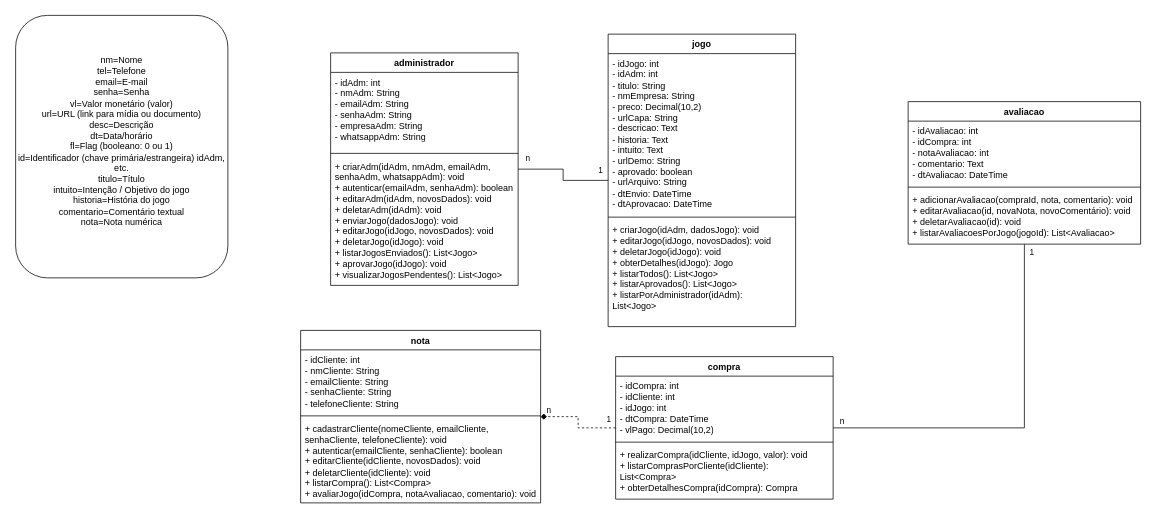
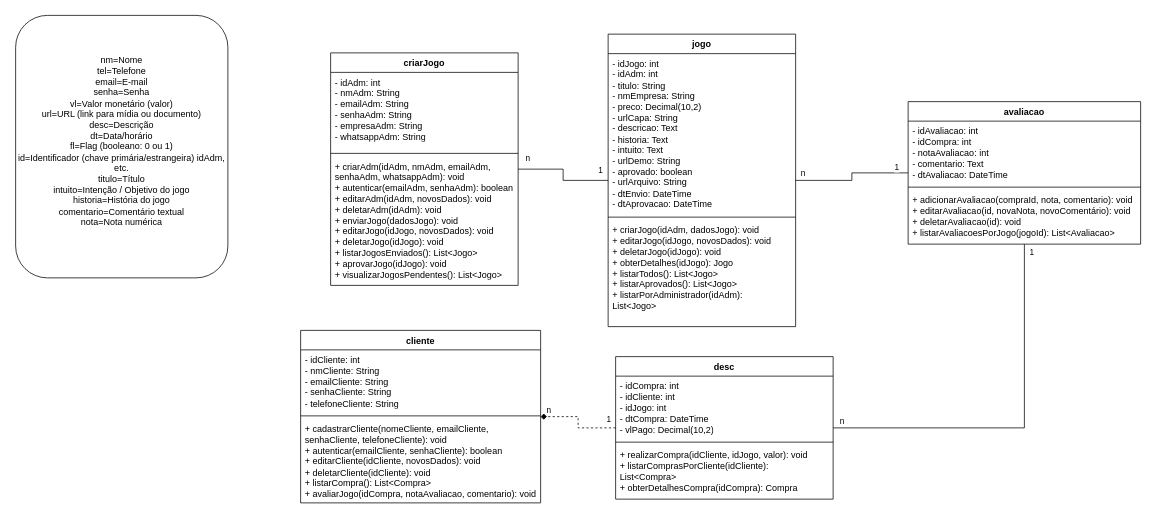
  <mxCell id="0" />
  <mxCell id="1" parent="0" />
  <mxCell id="2" style="edgeStyle=orthogonalEdgeStyle;rounded=0;orthogonalLoop=1;jettySize=auto;html=1;endArrow=none;startFill=0;dashed=0;" parent="1" source="8" target="27" edge="1"><mxGeometry relative="1" as="geometry"><mxPoint y="319" as="sourcePoint" x="770" /></mxGeometry></mxCell>
  <mxCell id="3" value="1" style="edgeLabel;html=1;align=center;verticalAlign=middle;resizable=0;points=[];" parent="2" connectable="0" vertex="1"><mxGeometry x="-0.953" relative="1" as="geometry"><mxPoint x="-8" y="-15" as="offset" /></mxGeometry></mxCell>
  <mxCell id="4" value="n" style="edgeLabel;html=1;align=center;verticalAlign=middle;resizable=0;points=[];" parent="2" connectable="0" vertex="1"><mxGeometry x="0.899" y="1" relative="1" as="geometry"><mxPoint x="5" y="-16" as="offset" /></mxGeometry></mxCell>
+ <mxCell id="5" style="edgeStyle=orthogonalEdgeStyle;rounded=0;orthogonalLoop=1;jettySize=auto;html=1;endArrow=none;startFill=0;" parent="1" source="8" target="31" edge="1"><mxGeometry relative="1" as="geometry" /></mxCell>
+ <mxCell id="6" value="1" style="edgeLabel;html=1;align=center;verticalAlign=middle;resizable=0;points=[];" parent="5" connectable="0" vertex="1"><mxGeometry x="0.81" y="-1" relative="1" as="geometry"><mxPoint x="-1" y="-9" as="offset" /></mxGeometry></mxCell>
+ <mxCell id="7" value="n" style="edgeLabel;html=1;align=center;verticalAlign=middle;resizable=0;points=[];" parent="5" connectable="0" vertex="1"><mxGeometry x="-0.935" y="-2" relative="1" as="geometry"><mxPoint x="4" y="-12" as="offset" /></mxGeometry></mxCell>
  <mxCell id="8" value="&lt;font style=&quot;vertical-align: inherit;&quot;&gt;&lt;font style=&quot;vertical-align: inherit;&quot;&gt;&lt;font style=&quot;vertical-align: inherit;&quot;&gt;&lt;font style=&quot;vertical-align: inherit;&quot;&gt;jogo&lt;/font&gt;&lt;/font&gt;&lt;/font&gt;&lt;/font&gt;" style="swimlane;fontStyle=1;align=center;verticalAlign=top;childLayout=stackLayout;horizontal=1;startSize=26;horizontalStack=0;resizeParent=1;resizeParentMax=0;resizeLast=0;collapsible=1;marginBottom=0;whiteSpace=wrap;html=1;" parent="1" vertex="1"><mxGeometry x="810" y="45" width="250" height="390" as="geometry"><mxRectangle x="-180" y="90" width="70" height="30" as="alternateBounds" /></mxGeometry></mxCell>
  <mxCell id="9" value="&lt;div&gt;- idJogo: int&amp;nbsp;&amp;nbsp;&lt;/div&gt;&lt;div&gt;- idAdm: int&amp;nbsp;&amp;nbsp;&lt;/div&gt;&lt;div&gt;- titulo: String&amp;nbsp;&amp;nbsp;&lt;/div&gt;&lt;div&gt;- nmEmpresa: String&amp;nbsp;&amp;nbsp;&lt;/div&gt;&lt;div&gt;- preco: Decimal(10,2)&amp;nbsp;&amp;nbsp;&lt;/div&gt;&lt;div&gt;- urlCapa: String&amp;nbsp;&amp;nbsp;&lt;/div&gt;&lt;div&gt;- descricao: Text&amp;nbsp;&amp;nbsp;&lt;/div&gt;&lt;div&gt;- historia: Text&amp;nbsp;&amp;nbsp;&lt;/div&gt;&lt;div&gt;- intuito: Text&amp;nbsp;&amp;nbsp;&lt;/div&gt;&lt;div&gt;- urlDemo: String&amp;nbsp;&amp;nbsp;&lt;/div&gt;&lt;div&gt;- aprovado: boolean&amp;nbsp;&amp;nbsp;&lt;/div&gt;&lt;div&gt;- urlArquivo: String&amp;nbsp;&amp;nbsp;&lt;/div&gt;&lt;div&gt;- dtEnvio: DateTime&amp;nbsp;&amp;nbsp;&lt;/div&gt;&lt;div&gt;- dtAprovacao: DateTime&amp;nbsp;&lt;/div&gt;" style="text;strokeColor=none;fillColor=none;align=left;verticalAlign=top;spacingLeft=4;spacingRight=4;overflow=hidden;rotatable=0;points=[[0,0.5],[1,0.5]];portConstraint=eastwest;whiteSpace=wrap;html=1;" parent="8" vertex="1"><mxGeometry y="26" width="250" height="214" as="geometry" /></mxCell>
  <mxCell id="10" value="" style="line;strokeWidth=1;fillColor=none;align=left;verticalAlign=middle;spacingTop=-1;spacingLeft=3;spacingRight=3;rotatable=0;labelPosition=right;points=[];portConstraint=eastwest;strokeColor=inherit;" parent="8" vertex="1"><mxGeometry y="240" width="250" height="8" as="geometry" /></mxCell>
  <mxCell id="11" value="&lt;div&gt;+ criarJogo(idAdm, dadosJogo): void&amp;nbsp;&amp;nbsp;&lt;/div&gt;&lt;div&gt;+ editarJogo(idJogo, novosDados): void&amp;nbsp;&amp;nbsp;&lt;/div&gt;&lt;div&gt;+ deletarJogo(idJogo): void&amp;nbsp;&amp;nbsp;&lt;/div&gt;&lt;div&gt;+ obterDetalhes(idJogo): Jogo&amp;nbsp;&amp;nbsp;&lt;/div&gt;&lt;div&gt;+ listarTodos(): List&amp;lt;Jogo&amp;gt;&amp;nbsp;&amp;nbsp;&lt;/div&gt;&lt;div&gt;+ listarAprovados(): List&amp;lt;Jogo&amp;gt;&amp;nbsp;&amp;nbsp;&lt;/div&gt;&lt;div&gt;+ listarPorAdministrador(idAdm): List&amp;lt;Jogo&amp;gt;&amp;nbsp;&amp;nbsp;&lt;/div&gt;" style="text;strokeColor=none;fillColor=none;align=left;verticalAlign=top;spacingLeft=4;spacingRight=4;overflow=hidden;rotatable=0;points=[[0,0.5],[1,0.5]];portConstraint=eastwest;whiteSpace=wrap;html=1;" parent="8" vertex="1"><mxGeometry y="248" width="250" height="142" as="geometry" /></mxCell>
  <mxCell id="12" value="&lt;div&gt;&lt;span style=&quot;background-color: transparent; color: light-dark(rgb(0, 0, 0), rgb(255, 255, 255));&quot;&gt;nm=&lt;/span&gt;&lt;span style=&quot;background-color: transparent; color: light-dark(rgb(0, 0, 0), rgb(255, 255, 255));&quot;&gt;Nome&lt;/span&gt;&lt;/div&gt;&lt;div&gt;tel=Telefone&lt;/div&gt;&lt;div&gt;email=E-mail&lt;/div&gt;&lt;div&gt;senha=Senha&lt;/div&gt;&lt;div&gt;vl=Valor monetário (valor)&lt;/div&gt;&lt;div&gt;url=URL (link para mídia ou documento)&lt;/div&gt;&lt;div&gt;desc=Descrição&lt;/div&gt;&lt;div&gt;dt=Data/horário&lt;/div&gt;&lt;div&gt;fl=Flag (booleano: 0 ou 1)&lt;/div&gt;&lt;div&gt;id=Identificador (chave primária/estrangeira)&amp;nbsp;idAdm, etc.&lt;/div&gt;&lt;div&gt;titulo=Título&lt;/div&gt;&lt;div&gt;intuito=Intenção / Objetivo do jogo&lt;/div&gt;&lt;div&gt;historia=História do jogo&lt;/div&gt;&lt;div&gt;comentario=Comentário textual&lt;/div&gt;&lt;div&gt;nota=Nota numérica&lt;/div&gt;&lt;div&gt;&lt;br&gt;&lt;/div&gt;" style="rounded=1;whiteSpace=wrap;html=1;" parent="1" vertex="1"><mxGeometry x="20" y="20" width="283" height="350" as="geometry" /></mxCell>
- <mxCell id="13" value="&lt;font style=&quot;vertical-align: inherit;&quot;&gt;&lt;font style=&quot;vertical-align: inherit;&quot;&gt;nota&lt;/font&gt;&lt;/font&gt;" style="swimlane;fontStyle=1;align=center;verticalAlign=top;childLayout=stackLayout;horizontal=1;startSize=26;horizontalStack=0;resizeParent=1;resizeParentMax=0;resizeLast=0;collapsible=1;marginBottom=0;whiteSpace=wrap;html=1;" parent="1" vertex="1"><mxGeometry x="400" y="440" width="320" height="230" as="geometry"><mxRectangle x="-180" y="90" width="70" height="30" as="alternateBounds" /></mxGeometry></mxCell>
+ <mxCell id="13" value="&lt;font style=&quot;vertical-align: inherit;&quot;&gt;&lt;font style=&quot;vertical-align: inherit;&quot;&gt;cliente&lt;/font&gt;&lt;/font&gt;" style="swimlane;fontStyle=1;align=center;verticalAlign=top;childLayout=stackLayout;horizontal=1;startSize=26;horizontalStack=0;resizeParent=1;resizeParentMax=0;resizeLast=0;collapsible=1;marginBottom=0;whiteSpace=wrap;html=1;" parent="1" vertex="1"><mxGeometry x="400" y="440" width="320" height="230" as="geometry"><mxRectangle x="-180" y="90" width="70" height="30" as="alternateBounds" /></mxGeometry></mxCell>
  <mxCell id="14" value="&lt;div&gt;- idCliente: int&lt;/div&gt;&lt;div&gt;- nm&lt;span style=&quot;background-color: transparent; color: light-dark(rgb(0, 0, 0), rgb(255, 255, 255));&quot;&gt;Cliente&lt;/span&gt;&lt;span style=&quot;background-color: transparent; color: light-dark(rgb(0, 0, 0), rgb(255, 255, 255));&quot;&gt;: String&lt;/span&gt;&lt;/div&gt;&lt;div&gt;- email&lt;span style=&quot;background-color: transparent; color: light-dark(rgb(0, 0, 0), rgb(255, 255, 255));&quot;&gt;Cliente&lt;/span&gt;&lt;span style=&quot;background-color: transparent; color: light-dark(rgb(0, 0, 0), rgb(255, 255, 255));&quot;&gt;: String&lt;/span&gt;&lt;/div&gt;&lt;div&gt;- senhaCliente: String&lt;/div&gt;&lt;div&gt;- telefone&lt;span style=&quot;background-color: transparent; color: light-dark(rgb(0, 0, 0), rgb(255, 255, 255));&quot;&gt;Cliente&lt;/span&gt;&lt;span style=&quot;background-color: transparent; color: light-dark(rgb(0, 0, 0), rgb(255, 255, 255));&quot;&gt;: String&lt;/span&gt;&lt;/div&gt;" style="text;strokeColor=none;fillColor=none;align=left;verticalAlign=top;spacingLeft=4;spacingRight=4;overflow=hidden;rotatable=0;points=[[0,0.5],[1,0.5]];portConstraint=eastwest;whiteSpace=wrap;html=1;" parent="13" vertex="1"><mxGeometry y="26" width="320" height="84" as="geometry" /></mxCell>
  <mxCell id="15" value="" style="line;strokeWidth=1;fillColor=none;align=left;verticalAlign=middle;spacingTop=-1;spacingLeft=3;spacingRight=3;rotatable=0;labelPosition=right;points=[];portConstraint=eastwest;strokeColor=inherit;" parent="13" vertex="1"><mxGeometry y="110" width="320" height="8" as="geometry" /></mxCell>
  <mxCell id="16" value="&lt;div&gt;+ cadastrarCliente(nome&lt;span style=&quot;background-color: transparent; color: light-dark(rgb(0, 0, 0), rgb(255, 255, 255));&quot;&gt;Cliente&lt;/span&gt;&lt;span style=&quot;background-color: transparent; color: light-dark(rgb(0, 0, 0), rgb(255, 255, 255));&quot;&gt;, email&lt;/span&gt;&lt;span style=&quot;background-color: transparent; color: light-dark(rgb(0, 0, 0), rgb(255, 255, 255));&quot;&gt;Cliente&lt;/span&gt;&lt;span style=&quot;background-color: transparent; color: light-dark(rgb(0, 0, 0), rgb(255, 255, 255));&quot;&gt;, senha&lt;/span&gt;&lt;span style=&quot;background-color: transparent; color: light-dark(rgb(0, 0, 0), rgb(255, 255, 255));&quot;&gt;Cliente&lt;/span&gt;&lt;span style=&quot;background-color: transparent; color: light-dark(rgb(0, 0, 0), rgb(255, 255, 255));&quot;&gt;, telefone&lt;/span&gt;&lt;span style=&quot;background-color: transparent; color: light-dark(rgb(0, 0, 0), rgb(255, 255, 255));&quot;&gt;Cliente&lt;/span&gt;&lt;span style=&quot;background-color: transparent; color: light-dark(rgb(0, 0, 0), rgb(255, 255, 255));&quot;&gt;): void&lt;/span&gt;&lt;/div&gt;&lt;div&gt;+ autenticar(email&lt;span style=&quot;background-color: transparent; color: light-dark(rgb(0, 0, 0), rgb(255, 255, 255));&quot;&gt;Cliente&lt;/span&gt;&lt;span style=&quot;background-color: transparent; color: light-dark(rgb(0, 0, 0), rgb(255, 255, 255));&quot;&gt;, senha&lt;/span&gt;&lt;span style=&quot;background-color: transparent; color: light-dark(rgb(0, 0, 0), rgb(255, 255, 255));&quot;&gt;Cliente&lt;/span&gt;&lt;span style=&quot;background-color: transparent; color: light-dark(rgb(0, 0, 0), rgb(255, 255, 255));&quot;&gt;): boolean&lt;/span&gt;&lt;/div&gt;&lt;div&gt;+ editarCliente(id&lt;span style=&quot;background-color: transparent; color: light-dark(rgb(0, 0, 0), rgb(255, 255, 255));&quot;&gt;Cliente&lt;/span&gt;&lt;span style=&quot;background-color: transparent; color: light-dark(rgb(0, 0, 0), rgb(255, 255, 255));&quot;&gt;, novosDados): void&lt;/span&gt;&lt;/div&gt;&lt;div&gt;+ deletarCliente(id&lt;span style=&quot;background-color: transparent; color: light-dark(rgb(0, 0, 0), rgb(255, 255, 255));&quot;&gt;Cliente&lt;/span&gt;&lt;span style=&quot;background-color: transparent; color: light-dark(rgb(0, 0, 0), rgb(255, 255, 255));&quot;&gt;): void&lt;/span&gt;&lt;/div&gt;&lt;div&gt;+ listarCompra(): List&amp;lt;Compra&amp;gt;&lt;/div&gt;&lt;div&gt;+ avaliarJogo(idCompra, notaAvaliacao, comentario): void&lt;/div&gt;" style="text;strokeColor=none;fillColor=none;align=left;verticalAlign=top;spacingLeft=4;spacingRight=4;overflow=hidden;rotatable=0;points=[[0,0.5],[1,0.5]];portConstraint=eastwest;whiteSpace=wrap;html=1;" parent="13" vertex="1"><mxGeometry y="118" width="320" height="112" as="geometry" /></mxCell>
  <mxCell id="17" style="edgeStyle=orthogonalEdgeStyle;rounded=0;orthogonalLoop=1;jettySize=auto;html=1;endArrow=diamond;startFill=0;dashed=1;" parent="1" source="23" target="13" edge="1"><mxGeometry relative="1" as="geometry" /></mxCell>
  <mxCell id="18" value="1" style="edgeLabel;html=1;align=center;verticalAlign=middle;resizable=0;points=[];" parent="17" connectable="0" vertex="1"><mxGeometry x="-0.947" y="-2" relative="1" as="geometry"><mxPoint x="-7" y="-10" as="offset" /></mxGeometry></mxCell>
  <mxCell id="19" value="n" style="edgeLabel;html=1;align=center;verticalAlign=middle;resizable=0;points=[];" parent="17" connectable="0" vertex="1"><mxGeometry x="0.929" y="1" relative="1" as="geometry"><mxPoint x="6" y="-11" as="offset" /></mxGeometry></mxCell>
  <mxCell id="20" style="edgeStyle=orthogonalEdgeStyle;rounded=0;orthogonalLoop=1;jettySize=auto;html=1;endArrow=none;startFill=0;dashed=0;" parent="1" source="23" target="31" edge="1"><mxGeometry relative="1" as="geometry" /></mxCell>
  <mxCell id="21" value="1" style="edgeLabel;html=1;align=center;verticalAlign=middle;resizable=0;points=[];" parent="20" connectable="0" vertex="1"><mxGeometry x="0.919" relative="1" as="geometry"><mxPoint x="9" y="-10" as="offset" /></mxGeometry></mxCell>
  <mxCell id="22" value="n" style="edgeLabel;html=1;align=center;verticalAlign=middle;resizable=0;points=[];" parent="20" connectable="0" vertex="1"><mxGeometry x="-0.928" y="-1" relative="1" as="geometry"><mxPoint x="-7" y="-11" as="offset" /></mxGeometry></mxCell>
- <mxCell id="23" value="compra" style="swimlane;fontStyle=1;align=center;verticalAlign=top;childLayout=stackLayout;horizontal=1;startSize=26;horizontalStack=0;resizeParent=1;resizeParentMax=0;resizeLast=0;collapsible=1;marginBottom=0;whiteSpace=wrap;html=1;" parent="1" vertex="1"><mxGeometry x="820" y="475" width="290" height="190" as="geometry"><mxRectangle x="-180" y="90" width="70" height="30" as="alternateBounds" /></mxGeometry></mxCell>
+ <mxCell id="23" value="desc" style="swimlane;fontStyle=1;align=center;verticalAlign=top;childLayout=stackLayout;horizontal=1;startSize=26;horizontalStack=0;resizeParent=1;resizeParentMax=0;resizeLast=0;collapsible=1;marginBottom=0;whiteSpace=wrap;html=1;" parent="1" vertex="1"><mxGeometry x="820" y="475" width="290" height="190" as="geometry"><mxRectangle x="-180" y="90" width="70" height="30" as="alternateBounds" /></mxGeometry></mxCell>
  <mxCell id="24" value="&lt;div&gt;&lt;div&gt;- idCompra: int&amp;nbsp;&amp;nbsp;&lt;/div&gt;&lt;div&gt;- idCliente: int&amp;nbsp;&amp;nbsp;&lt;/div&gt;&lt;div&gt;- idJogo: int&amp;nbsp;&amp;nbsp;&lt;/div&gt;&lt;div&gt;- dtCompra: DateTime&amp;nbsp;&amp;nbsp;&lt;/div&gt;&lt;div&gt;- vlPago: Decimal(10,2)&lt;/div&gt;&lt;/div&gt;" style="text;strokeColor=none;fillColor=none;align=left;verticalAlign=top;spacingLeft=4;spacingRight=4;overflow=hidden;rotatable=0;points=[[0,0.5],[1,0.5]];portConstraint=eastwest;whiteSpace=wrap;html=1;" parent="23" vertex="1"><mxGeometry y="26" width="290" height="84" as="geometry" /></mxCell>
  <mxCell id="25" value="" style="line;strokeWidth=1;fillColor=none;align=left;verticalAlign=middle;spacingTop=-1;spacingLeft=3;spacingRight=3;rotatable=0;labelPosition=right;points=[];portConstraint=eastwest;strokeColor=inherit;" parent="23" vertex="1"><mxGeometry y="110" width="290" height="8" as="geometry" /></mxCell>
  <mxCell id="26" value="&lt;div&gt;&lt;span style=&quot;background-color: transparent; color: light-dark(rgb(0, 0, 0), rgb(255, 255, 255));&quot;&gt;+ realizarCompra(idCliente, idJogo, valor): void&amp;nbsp;&amp;nbsp;&lt;/span&gt;&lt;/div&gt;&lt;div&gt;&lt;font style=&quot;vertical-align: inherit;&quot;&gt;&lt;font style=&quot;vertical-align: inherit;&quot;&gt;&lt;div&gt;+ listarComprasPorCliente(idCliente): List&amp;lt;Compra&amp;gt;&amp;nbsp;&amp;nbsp;&lt;/div&gt;&lt;div&gt;+ obterDetalhesCompra(idCompra): Compra&amp;nbsp;&lt;/div&gt;&lt;/font&gt;&lt;/font&gt;&lt;/div&gt;" style="text;strokeColor=none;fillColor=none;align=left;verticalAlign=top;spacingLeft=4;spacingRight=4;overflow=hidden;rotatable=0;points=[[0,0.5],[1,0.5]];portConstraint=eastwest;whiteSpace=wrap;html=1;" parent="23" vertex="1"><mxGeometry y="118" width="290" height="72" as="geometry" /></mxCell>
- <mxCell id="27" value="&lt;font style=&quot;vertical-align: inherit;&quot;&gt;&lt;font style=&quot;vertical-align: inherit;&quot;&gt;&lt;font style=&quot;vertical-align: inherit;&quot;&gt;&lt;font style=&quot;vertical-align: inherit;&quot;&gt;&lt;font style=&quot;vertical-align: inherit;&quot;&gt;&lt;font style=&quot;vertical-align: inherit;&quot;&gt;administrador&lt;/font&gt;&lt;/font&gt;&lt;/font&gt;&lt;/font&gt;&lt;/font&gt;&lt;/font&gt;" style="swimlane;fontStyle=1;align=center;verticalAlign=top;childLayout=stackLayout;horizontal=1;startSize=26;horizontalStack=0;resizeParent=1;resizeParentMax=0;resizeLast=0;collapsible=1;marginBottom=0;whiteSpace=wrap;html=1;" parent="1" vertex="1"><mxGeometry x="440" y="70" width="250" height="310" as="geometry"><mxRectangle x="-180" y="90" width="70" height="30" as="alternateBounds" /></mxGeometry></mxCell>
+ <mxCell id="27" value="&lt;font style=&quot;vertical-align: inherit;&quot;&gt;&lt;font style=&quot;vertical-align: inherit;&quot;&gt;&lt;font style=&quot;vertical-align: inherit;&quot;&gt;&lt;font style=&quot;vertical-align: inherit;&quot;&gt;&lt;font style=&quot;vertical-align: inherit;&quot;&gt;&lt;font style=&quot;vertical-align: inherit;&quot;&gt;criarJogo&lt;/font&gt;&lt;/font&gt;&lt;/font&gt;&lt;/font&gt;&lt;/font&gt;&lt;/font&gt;" style="swimlane;fontStyle=1;align=center;verticalAlign=top;childLayout=stackLayout;horizontal=1;startSize=26;horizontalStack=0;resizeParent=1;resizeParentMax=0;resizeLast=0;collapsible=1;marginBottom=0;whiteSpace=wrap;html=1;" parent="1" vertex="1"><mxGeometry x="440" y="70" width="250" height="310" as="geometry"><mxRectangle x="-180" y="90" width="70" height="30" as="alternateBounds" /></mxGeometry></mxCell>
  <mxCell id="28" value="&lt;div&gt;- idAdm: int&lt;/div&gt;&lt;div&gt;- nmAdm: String&lt;/div&gt;&lt;div&gt;- emailAdm: String&lt;/div&gt;&lt;div&gt;- senhaAdm: String&lt;/div&gt;&lt;div&gt;- empresaAdm: String&lt;/div&gt;&lt;div&gt;- whatsappAdm: String&lt;/div&gt;" style="text;strokeColor=none;fillColor=none;align=left;verticalAlign=top;spacingLeft=4;spacingRight=4;overflow=hidden;rotatable=0;points=[[0,0.5],[1,0.5]];portConstraint=eastwest;whiteSpace=wrap;html=1;" parent="27" vertex="1"><mxGeometry y="26" width="250" height="104" as="geometry" /></mxCell>
  <mxCell id="29" value="" style="line;strokeWidth=1;fillColor=none;align=left;verticalAlign=middle;spacingTop=-1;spacingLeft=3;spacingRight=3;rotatable=0;labelPosition=right;points=[];portConstraint=eastwest;strokeColor=inherit;" parent="27" vertex="1"><mxGeometry y="130" width="250" height="8" as="geometry" /></mxCell>
  <mxCell id="30" value="&lt;div&gt;+ criarAdm(idAdm, nmAdm, emailAdm, senhaAdm, whatsappAdm): void&lt;/div&gt;&lt;div&gt;+ autenticar(emailAdm, senhaAdm): boolean&lt;/div&gt;&lt;div&gt;+ editarAdm(idAdm, novosDados): void&lt;/div&gt;&lt;div&gt;+ deletarAdm(idAdm): void&lt;/div&gt;&lt;div&gt;&lt;div&gt;+ enviarJogo(dadosJogo): void&lt;/div&gt;&lt;div&gt;+ editarJogo(idJogo, novosDados): void&lt;/div&gt;&lt;div&gt;+ deletarJogo(idJogo): void&lt;/div&gt;&lt;div&gt;+ listarJogosEnviados(): List&amp;lt;Jogo&amp;gt;&lt;/div&gt;&lt;/div&gt;&lt;div&gt;&lt;div&gt;+ aprovarJogo(idJogo): void&lt;/div&gt;&lt;div&gt;+ visualizarJogosPendentes(): List&amp;lt;Jogo&amp;gt;&lt;/div&gt;&lt;/div&gt;" style="text;strokeColor=none;fillColor=none;align=left;verticalAlign=top;spacingLeft=4;spacingRight=4;overflow=hidden;rotatable=0;points=[[0,0.5],[1,0.5]];portConstraint=eastwest;whiteSpace=wrap;html=1;" parent="27" vertex="1"><mxGeometry y="138" width="250" height="172" as="geometry" /></mxCell>
  <mxCell id="31" value="&lt;font style=&quot;vertical-align: inherit;&quot;&gt;&lt;font style=&quot;vertical-align: inherit;&quot;&gt;&lt;font style=&quot;vertical-align: inherit;&quot;&gt;&lt;font style=&quot;vertical-align: inherit;&quot;&gt;avaliacao&lt;/font&gt;&lt;/font&gt;&lt;/font&gt;&lt;/font&gt;" style="swimlane;fontStyle=1;align=center;verticalAlign=top;childLayout=stackLayout;horizontal=1;startSize=26;horizontalStack=0;resizeParent=1;resizeParentMax=0;resizeLast=0;collapsible=1;marginBottom=0;whiteSpace=wrap;html=1;" parent="1" vertex="1"><mxGeometry x="1210" y="135" width="310" height="190" as="geometry"><mxRectangle x="-180" y="90" width="70" height="30" as="alternateBounds" /></mxGeometry></mxCell>
  <mxCell id="32" value="&lt;div&gt;&lt;div&gt;- idAvaliacao: int&amp;nbsp;&amp;nbsp;&lt;/div&gt;&lt;div&gt;- idCompra: int&amp;nbsp;&amp;nbsp;&lt;/div&gt;&lt;div&gt;- notaAvaliacao: int&amp;nbsp;&amp;nbsp;&lt;/div&gt;&lt;div&gt;- comentario: Text&amp;nbsp;&amp;nbsp;&lt;/div&gt;&lt;div&gt;- dtAvaliacao: DateTime&amp;nbsp;&amp;nbsp;&lt;/div&gt;&lt;/div&gt;" style="text;strokeColor=none;fillColor=none;align=left;verticalAlign=top;spacingLeft=4;spacingRight=4;overflow=hidden;rotatable=0;points=[[0,0.5],[1,0.5]];portConstraint=eastwest;whiteSpace=wrap;html=1;" parent="31" vertex="1"><mxGeometry y="26" width="310" height="84" as="geometry" /></mxCell>
  <mxCell id="33" value="" style="line;strokeWidth=1;fillColor=none;align=left;verticalAlign=middle;spacingTop=-1;spacingLeft=3;spacingRight=3;rotatable=0;labelPosition=right;points=[];portConstraint=eastwest;strokeColor=inherit;" parent="31" vertex="1"><mxGeometry y="110" width="310" height="8" as="geometry" /></mxCell>
  <mxCell id="34" value="&lt;div&gt;&lt;font style=&quot;vertical-align: inherit;&quot;&gt;&lt;font style=&quot;vertical-align: inherit;&quot;&gt;&lt;font style=&quot;vertical-align: inherit;&quot;&gt;&lt;font style=&quot;vertical-align: inherit;&quot;&gt;+ adicionarAvaliacao(compraId, nota, comentario): void&lt;/font&gt;&lt;/font&gt;&lt;/font&gt;&lt;/font&gt;&lt;/div&gt;&lt;div&gt;&lt;font style=&quot;vertical-align: inherit;&quot;&gt;&lt;font style=&quot;vertical-align: inherit;&quot;&gt;&lt;font style=&quot;vertical-align: inherit;&quot;&gt;&lt;font style=&quot;vertical-align: inherit;&quot;&gt;+ editarAvaliacao(id, novaNota, novoComentário): void&lt;/font&gt;&lt;/font&gt;&lt;/font&gt;&lt;/font&gt;&lt;/div&gt;&lt;div&gt;&lt;font style=&quot;vertical-align: inherit;&quot;&gt;&lt;font style=&quot;vertical-align: inherit;&quot;&gt;&lt;font style=&quot;vertical-align: inherit;&quot;&gt;&lt;font style=&quot;vertical-align: inherit;&quot;&gt;+ deletarAvaliacao(id): void&lt;/font&gt;&lt;/font&gt;&lt;/font&gt;&lt;/font&gt;&lt;/div&gt;&lt;div&gt;&lt;font style=&quot;vertical-align: inherit;&quot;&gt;&lt;font style=&quot;vertical-align: inherit;&quot;&gt;&lt;font style=&quot;vertical-align: inherit;&quot;&gt;&lt;font style=&quot;vertical-align: inherit;&quot;&gt;+ listarAvaliacoesPorJogo(jogoId): List&amp;lt;Avaliacao&amp;gt;&lt;/font&gt;&lt;/font&gt;&lt;/font&gt;&lt;/font&gt;&lt;/div&gt;" style="text;strokeColor=none;fillColor=none;align=left;verticalAlign=top;spacingLeft=4;spacingRight=4;overflow=hidden;rotatable=0;points=[[0,0.5],[1,0.5]];portConstraint=eastwest;whiteSpace=wrap;html=1;" parent="31" vertex="1"><mxGeometry y="118" width="310" height="72" as="geometry" /></mxCell>
